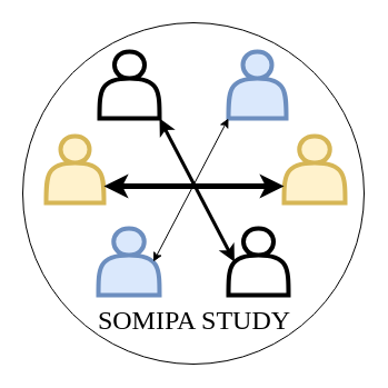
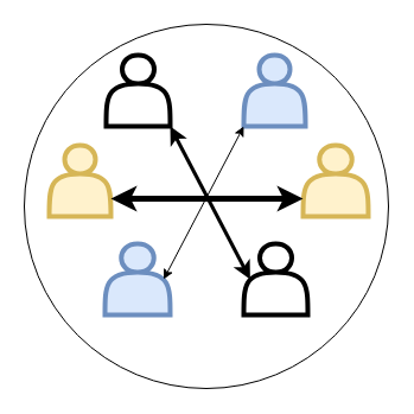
  <mxCell id="0" />
  <mxCell id="1" parent="0" />
  <mxCell id="2" value="" style="ellipse;whiteSpace=wrap;html=1;aspect=fixed;strokeWidth=1;fillColor=#FFFFFF;" vertex="1" parent="1"><mxGeometry x="20" y="20" width="307" height="307" as="geometry" /></mxCell>
  <mxCell id="3" value="" style="shape=actor;whiteSpace=wrap;html=1;strokeWidth=4;fillColor=#fff2cc;strokeColor=#d6b656;" vertex="1" parent="1"><mxGeometry x="255" y="122" width="55" height="60" as="geometry" /></mxCell>
  <mxCell id="4" value="" style="shape=actor;whiteSpace=wrap;html=1;strokeWidth=4;" vertex="1" parent="1"><mxGeometry x="205" y="205" width="54" height="60" as="geometry" /></mxCell>
  <mxCell id="5" value="" style="shape=actor;whiteSpace=wrap;html=1;strokeWidth=4;fillColor=#fff2cc;strokeColor=#d6b656;" vertex="1" parent="1"><mxGeometry x="41" y="122" width="52" height="60" as="geometry" /></mxCell>
  <mxCell id="6" value="" style="shape=actor;whiteSpace=wrap;html=1;strokeWidth=4;fillColor=#dae8fc;strokeColor=#6c8ebf;" vertex="1" parent="1"><mxGeometry x="205" y="46" width="52" height="60" as="geometry" /></mxCell>
  <mxCell id="7" value="" style="shape=actor;whiteSpace=wrap;html=1;strokeWidth=4;fillColor=#dae8fc;strokeColor=#6c8ebf;" vertex="1" parent="1"><mxGeometry x="88" y="205" width="55" height="60" as="geometry" /></mxCell>
  <mxCell id="8" value="" style="shape=actor;whiteSpace=wrap;html=1;strokeWidth=4;" vertex="1" parent="1"><mxGeometry x="89" y="46" width="54" height="60" as="geometry" /></mxCell>
  <mxCell id="9" value="" style="endArrow=classic;startArrow=classic;html=1;strokeWidth=5;entryX=0;entryY=0.75;entryDx=0;entryDy=0;exitX=1;exitY=0.75;exitDx=0;exitDy=0;" edge="1" parent="1" source="5" target="3"><mxGeometry width="50" height="50" relative="1" as="geometry"><mxPoint x="139" y="167" as="sourcePoint" /><mxPoint x="209" y="164" as="targetPoint" /></mxGeometry></mxCell>
- <mxCell id="10" value="&lt;font style=&quot;font-size: 24px&quot; face=&quot;Lucida Console&quot;&gt;SOMIPA STUDY&lt;/font&gt;" style="text;html=1;align=center;verticalAlign=middle;resizable=0;points=[];autosize=1;strokeWidth=1;" vertex="1" parent="1"><mxGeometry x="82" y="277" width="183" height="22" as="geometry" /></mxCell>
  <mxCell id="11" value="" style="endArrow=classic;startArrow=classic;html=1;strokeWidth=3;exitX=0.1;exitY=0.5;exitDx=0;exitDy=0;exitPerimeter=0;" edge="1" parent="1" source="4"><mxGeometry width="50" height="50" relative="1" as="geometry"><mxPoint x="294" y="221" as="sourcePoint" /><mxPoint x="143" y="106" as="targetPoint" /></mxGeometry></mxCell>
  <mxCell id="12" value="" style="endArrow=classic;startArrow=classic;html=1;strokeWidth=1;exitX=0.9;exitY=0.5;exitDx=0;exitDy=0;exitPerimeter=0;" edge="1" parent="1" source="7"><mxGeometry width="50" height="50" relative="1" as="geometry"><mxPoint x="77" y="235" as="sourcePoint" /><mxPoint x="205" y="106" as="targetPoint" /></mxGeometry></mxCell>
